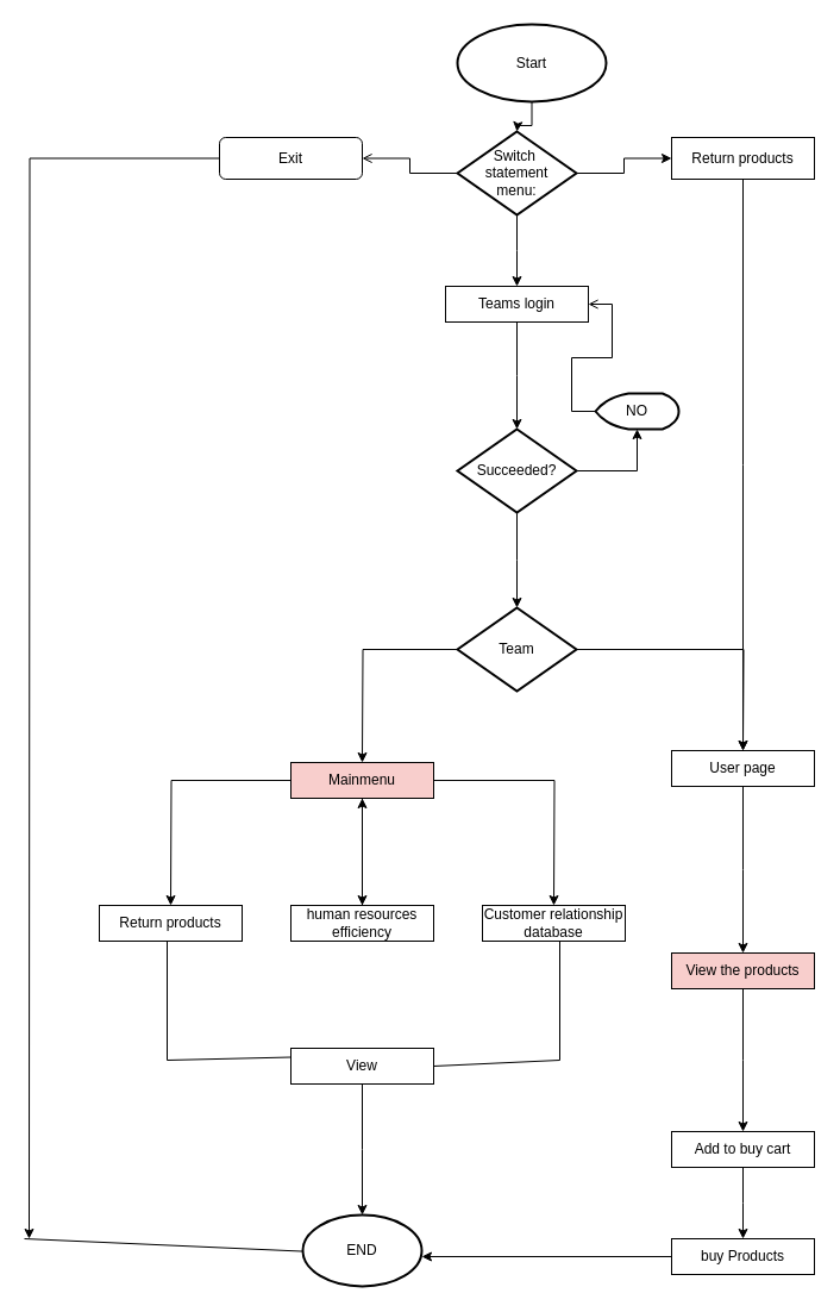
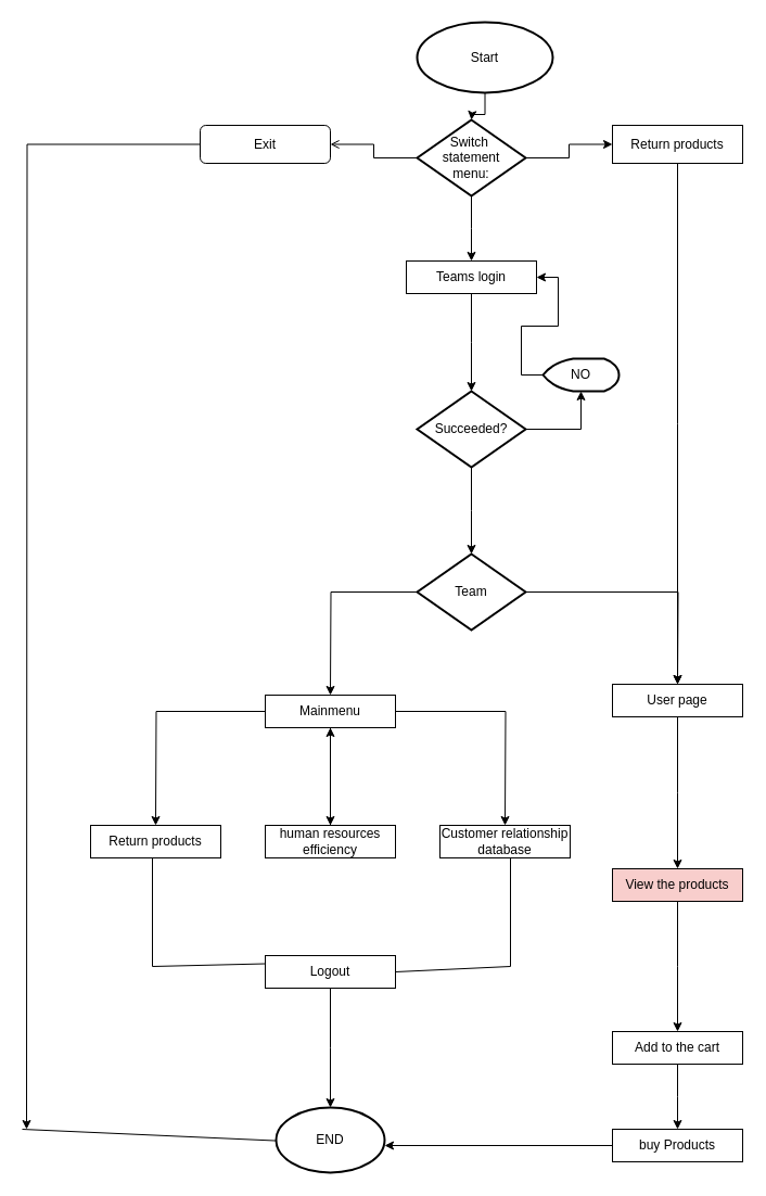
  <mxCell id="0" />
  <mxCell id="1" parent="0" />
  <mxCell id="2" value="" style="edgeStyle=orthogonalEdgeStyle;rounded=0;orthogonalLoop=1;jettySize=auto;html=1;" parent="1" source="3" edge="1"><mxGeometry relative="1" as="geometry"><mxPoint x="434" y="110" as="targetPoint" /></mxGeometry></mxCell>
  <mxCell id="3" value="Start" style="strokeWidth=2;html=1;shape=mxgraph.flowchart.start_1;whiteSpace=wrap;" parent="1" vertex="1"><mxGeometry x="384" y="20" width="125" height="65" as="geometry" /></mxCell>
  <mxCell id="4" value="" style="edgeStyle=orthogonalEdgeStyle;rounded=0;orthogonalLoop=1;jettySize=auto;html=1;" parent="1" source="7" edge="1"><mxGeometry relative="1" as="geometry"><mxPoint x="434" y="240" as="targetPoint" /></mxGeometry></mxCell>
  <mxCell id="5" value="" style="edgeStyle=orthogonalEdgeStyle;rounded=0;orthogonalLoop=1;jettySize=auto;html=1;entryX=1;entryY=0.5;entryDx=0;entryDy=0;endArrow=open;" parent="1" source="7" target="17" edge="1"><mxGeometry relative="1" as="geometry"><mxPoint x="304" y="210" as="targetPoint" /></mxGeometry></mxCell>
  <mxCell id="6" value="" style="edgeStyle=orthogonalEdgeStyle;rounded=0;orthogonalLoop=1;jettySize=auto;html=1;entryX=0;entryY=0.5;entryDx=0;entryDy=0;" parent="1" source="7" target="19" edge="1"><mxGeometry relative="1" as="geometry"><mxPoint x="564" y="210" as="targetPoint" /></mxGeometry></mxCell>
  <mxCell id="7" value="Switch&amp;nbsp;&lt;br&gt;statement&lt;br&gt;menu:" style="strokeWidth=2;html=1;shape=mxgraph.flowchart.decision;whiteSpace=wrap;" parent="1" vertex="1"><mxGeometry x="384" y="110" width="100" height="70" as="geometry" /></mxCell>
  <mxCell id="8" value="" style="edgeStyle=orthogonalEdgeStyle;rounded=0;orthogonalLoop=1;jettySize=auto;html=1;" parent="1" source="9" edge="1"><mxGeometry relative="1" as="geometry"><mxPoint x="434" y="360" as="targetPoint" /></mxGeometry></mxCell>
  <mxCell id="9" value="Teams login" style="rounded=0;whiteSpace=wrap;html=1;" parent="1" vertex="1"><mxGeometry x="374" y="240" width="120" height="30" as="geometry" /></mxCell>
  <mxCell id="10" value="" style="edgeStyle=orthogonalEdgeStyle;rounded=0;orthogonalLoop=1;jettySize=auto;html=1;" parent="1" source="12" edge="1"><mxGeometry relative="1" as="geometry"><mxPoint x="434" y="510" as="targetPoint" /></mxGeometry></mxCell>
  <mxCell id="11" style="edgeStyle=orthogonalEdgeStyle;rounded=0;orthogonalLoop=1;jettySize=auto;html=1;entryX=0.5;entryY=1;entryDx=0;entryDy=0;entryPerimeter=0;" parent="1" source="12" target="40" edge="1"><mxGeometry relative="1" as="geometry" /></mxCell>
  <mxCell id="12" value="Succeeded?" style="strokeWidth=2;html=1;shape=mxgraph.flowchart.decision;whiteSpace=wrap;" parent="1" vertex="1"><mxGeometry x="384" y="360" width="100" height="70" as="geometry" /></mxCell>
  <mxCell id="13" value="" style="edgeStyle=orthogonalEdgeStyle;rounded=0;orthogonalLoop=1;jettySize=auto;html=1;" parent="1" source="15" edge="1"><mxGeometry relative="1" as="geometry"><mxPoint x="304" y="640" as="targetPoint" /></mxGeometry></mxCell>
  <mxCell id="14" style="edgeStyle=orthogonalEdgeStyle;rounded=0;orthogonalLoop=1;jettySize=auto;html=1;" parent="1" source="15" edge="1"><mxGeometry relative="1" as="geometry"><mxPoint x="624" y="630" as="targetPoint" /></mxGeometry></mxCell>
  <mxCell id="15" value="Team" style="strokeWidth=2;html=1;shape=mxgraph.flowchart.decision;whiteSpace=wrap;" parent="1" vertex="1"><mxGeometry x="384" y="510" width="100" height="70" as="geometry" /></mxCell>
  <mxCell id="16" style="edgeStyle=orthogonalEdgeStyle;rounded=0;orthogonalLoop=1;jettySize=auto;html=1;" parent="1" source="17" edge="1"><mxGeometry relative="1" as="geometry"><mxPoint x="24" y="1040" as="targetPoint" /></mxGeometry></mxCell>
  <mxCell id="17" value="Exit" style="rounded=1;whiteSpace=wrap;html=1;" parent="1" vertex="1"><mxGeometry x="184" y="115" width="120" height="35" as="geometry" /></mxCell>
  <mxCell id="18" value="" style="edgeStyle=orthogonalEdgeStyle;rounded=0;orthogonalLoop=1;jettySize=auto;html=1;" parent="1" source="19" edge="1"><mxGeometry relative="1" as="geometry"><mxPoint x="624" y="630" as="targetPoint" /></mxGeometry></mxCell>
  <mxCell id="19" value="Return products" style="rounded=0;whiteSpace=wrap;html=1;" parent="1" vertex="1"><mxGeometry x="564" y="115" width="120" height="35" as="geometry" /></mxCell>
  <mxCell id="20" value="" style="edgeStyle=orthogonalEdgeStyle;rounded=0;orthogonalLoop=1;jettySize=auto;html=1;" parent="1" source="21" edge="1"><mxGeometry relative="1" as="geometry"><mxPoint x="624" y="800" as="targetPoint" /></mxGeometry></mxCell>
  <mxCell id="21" value="User page" style="rounded=0;whiteSpace=wrap;html=1;" parent="1" vertex="1"><mxGeometry x="564" y="630" width="120" height="30" as="geometry" /></mxCell>
  <mxCell id="22" value="" style="edgeStyle=orthogonalEdgeStyle;rounded=0;orthogonalLoop=1;jettySize=auto;html=1;" parent="1" source="23" edge="1"><mxGeometry relative="1" as="geometry"><mxPoint x="624" y="950" as="targetPoint" /></mxGeometry></mxCell>
  <mxCell id="23" value="View the products" style="rounded=0;whiteSpace=wrap;html=1;fillColor=#f8cecc;" parent="1" vertex="1"><mxGeometry x="564" y="800" width="120" height="30" as="geometry" /></mxCell>
  <mxCell id="24" value="" style="edgeStyle=orthogonalEdgeStyle;rounded=0;orthogonalLoop=1;jettySize=auto;html=1;" parent="1" source="25" edge="1"><mxGeometry relative="1" as="geometry"><mxPoint x="624" y="1040" as="targetPoint" /></mxGeometry></mxCell>
- <mxCell id="25" value="Add to buy cart" style="rounded=0;whiteSpace=wrap;html=1;" parent="1" vertex="1"><mxGeometry x="564" y="950" width="120" height="30" as="geometry" /></mxCell>
+ <mxCell id="25" value="Add to the cart" style="rounded=0;whiteSpace=wrap;html=1;" parent="1" vertex="1"><mxGeometry x="564" y="950" width="120" height="30" as="geometry" /></mxCell>
  <mxCell id="26" value="" style="edgeStyle=orthogonalEdgeStyle;rounded=0;orthogonalLoop=1;jettySize=auto;html=1;" parent="1" source="27" edge="1"><mxGeometry relative="1" as="geometry"><mxPoint x="354" y="1055" as="targetPoint" /></mxGeometry></mxCell>
  <mxCell id="27" value="buy Products" style="rounded=0;whiteSpace=wrap;html=1;" parent="1" vertex="1"><mxGeometry x="564" y="1040" width="120" height="30" as="geometry" /></mxCell>
  <mxCell id="28" value="" style="edgeStyle=orthogonalEdgeStyle;rounded=0;orthogonalLoop=1;jettySize=auto;html=1;" parent="1" source="31" edge="1"><mxGeometry relative="1" as="geometry"><mxPoint x="304" y="760" as="targetPoint" /></mxGeometry></mxCell>
  <mxCell id="29" value="" style="edgeStyle=orthogonalEdgeStyle;rounded=0;orthogonalLoop=1;jettySize=auto;html=1;" parent="1" source="31" edge="1"><mxGeometry relative="1" as="geometry"><mxPoint x="143" y="760" as="targetPoint" /></mxGeometry></mxCell>
  <mxCell id="30" value="" style="edgeStyle=orthogonalEdgeStyle;rounded=0;orthogonalLoop=1;jettySize=auto;html=1;" parent="1" source="31" edge="1"><mxGeometry relative="1" as="geometry"><mxPoint x="465" y="760" as="targetPoint" /></mxGeometry></mxCell>
- <mxCell id="31" value="Mainmenu" style="rounded=0;whiteSpace=wrap;html=1;fillColor=#f8cecc;" parent="1" vertex="1"><mxGeometry x="244" y="640" width="120" height="30" as="geometry" /></mxCell>
+ <mxCell id="31" value="Mainmenu" style="rounded=0;whiteSpace=wrap;html=1;" parent="1" vertex="1"><mxGeometry x="244" y="640" width="120" height="30" as="geometry" /></mxCell>
  <mxCell id="32" style="edgeStyle=orthogonalEdgeStyle;rounded=0;orthogonalLoop=1;jettySize=auto;html=1;" parent="1" source="33" target="31" edge="1"><mxGeometry relative="1" as="geometry"><mxPoint x="304" y="874" as="targetPoint" /></mxGeometry></mxCell>
  <mxCell id="33" value="human resources efficiency" style="rounded=0;whiteSpace=wrap;html=1;" parent="1" vertex="1"><mxGeometry x="244" y="760" width="120" height="30" as="geometry" /></mxCell>
  <mxCell id="34" value="Return products" style="rounded=0;whiteSpace=wrap;html=1;" parent="1" vertex="1"><mxGeometry x="83" y="760" width="120" height="30" as="geometry" /></mxCell>
  <mxCell id="35" value="Customer relationship database" style="rounded=0;whiteSpace=wrap;html=1;" parent="1" vertex="1"><mxGeometry x="405" y="760" width="120" height="30" as="geometry" /></mxCell>
  <mxCell id="36" value="" style="edgeStyle=orthogonalEdgeStyle;rounded=0;orthogonalLoop=1;jettySize=auto;html=1;" parent="1" source="37" edge="1"><mxGeometry relative="1" as="geometry"><mxPoint x="304" y="1020" as="targetPoint" /></mxGeometry></mxCell>
- <mxCell id="37" value="View" style="rounded=0;whiteSpace=wrap;html=1;" parent="1" vertex="1"><mxGeometry x="244" y="880" width="120" height="30" as="geometry" /></mxCell>
+ <mxCell id="37" value="Logout" style="rounded=0;whiteSpace=wrap;html=1;" parent="1" vertex="1"><mxGeometry x="244" y="880" width="120" height="30" as="geometry" /></mxCell>
  <mxCell id="38" value="END" style="strokeWidth=2;html=1;shape=mxgraph.flowchart.start_1;whiteSpace=wrap;" parent="1" vertex="1"><mxGeometry x="254" y="1020" width="100" height="60" as="geometry" /></mxCell>
- <mxCell id="39" style="edgeStyle=orthogonalEdgeStyle;rounded=0;orthogonalLoop=1;jettySize=auto;html=1;entryX=1;entryY=0.5;entryDx=0;entryDy=0;endArrow=open;" parent="1" source="40" target="9" edge="1"><mxGeometry relative="1" as="geometry" /></mxCell>
+ <mxCell id="39" style="edgeStyle=orthogonalEdgeStyle;rounded=0;orthogonalLoop=1;jettySize=auto;html=1;entryX=1;entryY=0.5;entryDx=0;entryDy=0;" parent="1" source="40" target="9" edge="1"><mxGeometry relative="1" as="geometry" /></mxCell>
  <mxCell id="40" value="NO" style="strokeWidth=2;html=1;shape=mxgraph.flowchart.display;whiteSpace=wrap;" parent="1" vertex="1"><mxGeometry x="500" y="330" width="70" height="30" as="geometry" /></mxCell>
  <mxCell id="41" value="" style="endArrow=none;html=1;entryX=-0.055;entryY=0.519;entryDx=0;entryDy=0;entryPerimeter=0;" parent="1" edge="1"><mxGeometry width="50" height="50" relative="1" as="geometry"><mxPoint x="20" y="1040" as="sourcePoint" /><mxPoint x="254" y="1050.57" as="targetPoint" /></mxGeometry></mxCell>
  <mxCell id="42" value="" style="endArrow=none;html=1;" parent="1" edge="1"><mxGeometry width="50" height="50" relative="1" as="geometry"><mxPoint x="140" y="890" as="sourcePoint" /><mxPoint x="140" y="790" as="targetPoint" /></mxGeometry></mxCell>
  <mxCell id="43" value="" style="endArrow=none;html=1;entryX=0;entryY=0.25;entryDx=0;entryDy=0;" parent="1" target="37" edge="1"><mxGeometry width="50" height="50" relative="1" as="geometry"><mxPoint x="140" y="890" as="sourcePoint" /><mxPoint x="240" y="891" as="targetPoint" /></mxGeometry></mxCell>
  <mxCell id="44" value="" style="endArrow=none;html=1;" parent="1" edge="1"><mxGeometry width="50" height="50" relative="1" as="geometry"><mxPoint x="470" y="890" as="sourcePoint" /><mxPoint x="470" y="790" as="targetPoint" /></mxGeometry></mxCell>
  <mxCell id="45" value="" style="endArrow=none;html=1;exitX=1;exitY=0.5;exitDx=0;exitDy=0;" parent="1" source="37" edge="1"><mxGeometry width="50" height="50" relative="1" as="geometry"><mxPoint x="420" y="930" as="sourcePoint" /><mxPoint x="470" y="890" as="targetPoint" /></mxGeometry></mxCell>
